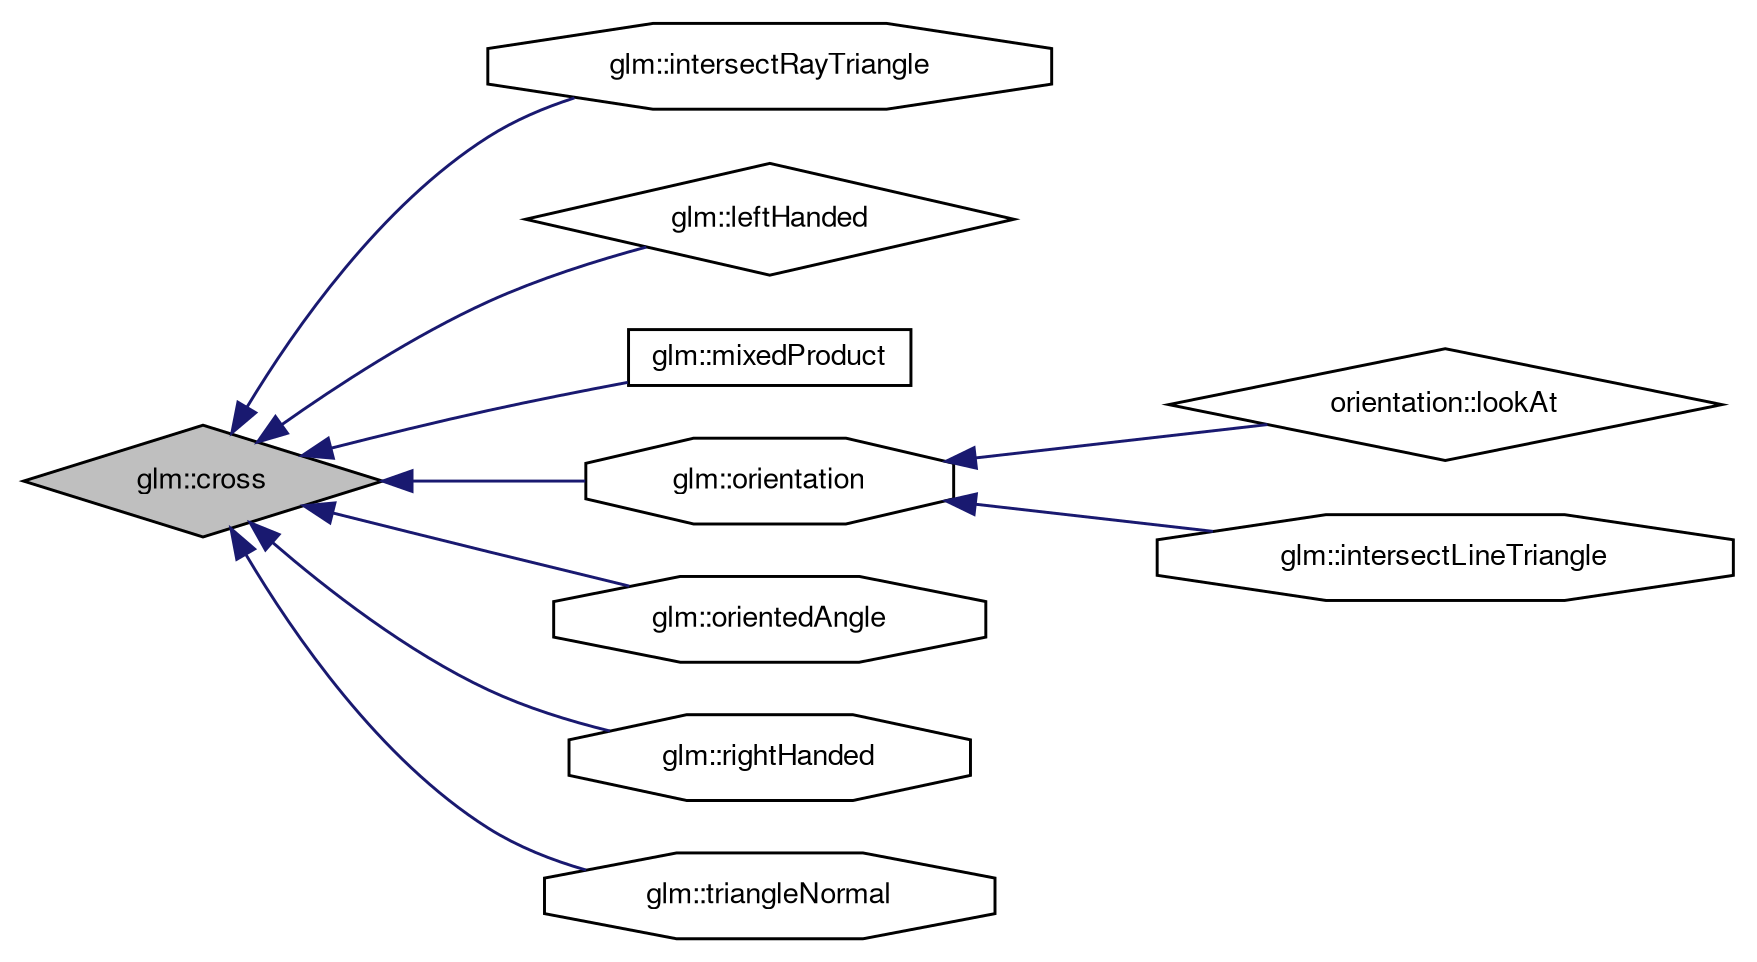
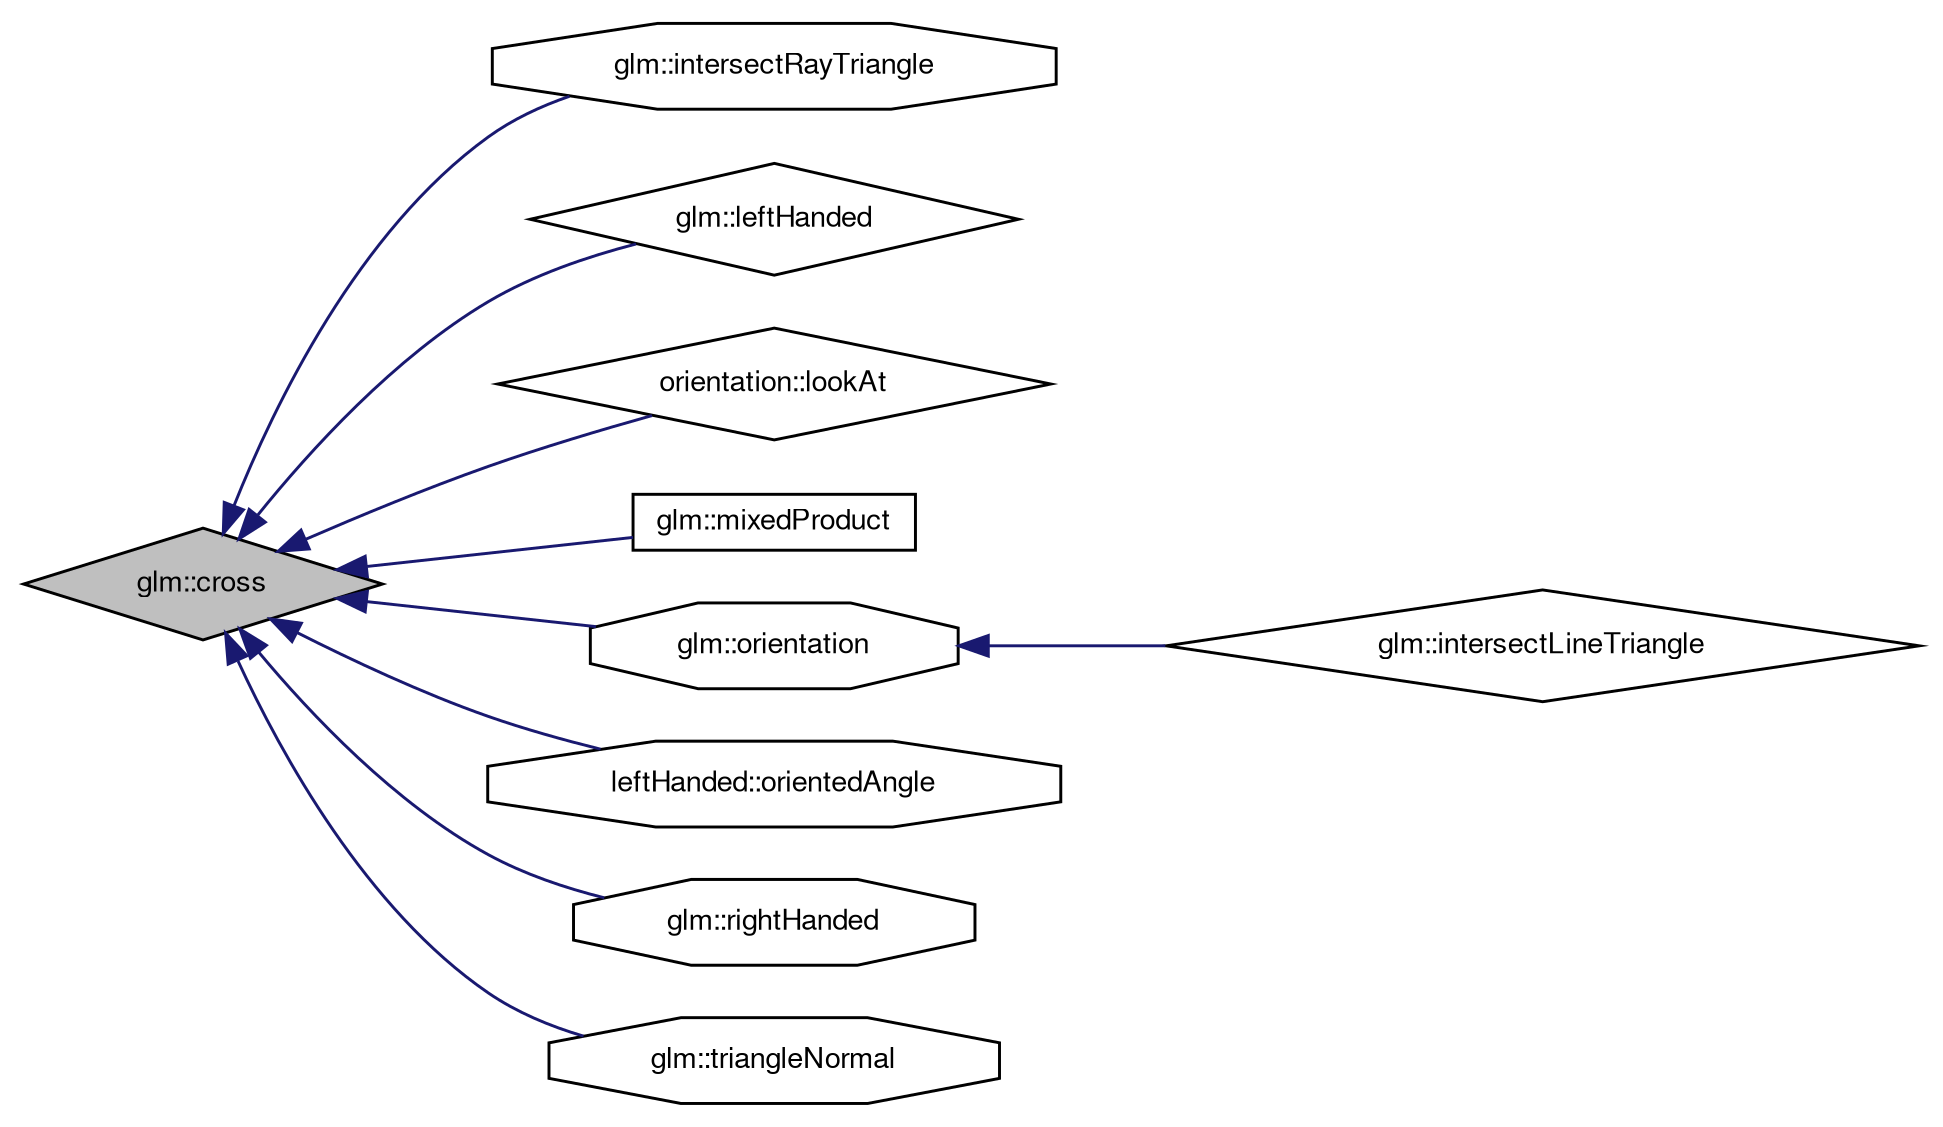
  digraph {
    rankdir=LR
    node [color=black fontname=FreeSans fontsize=10 shape=octagon]
    edge [color=midnightblue dir=back fontname=FreeSans fontsize=10 labelfontname=FreeSans labelfontsize=10 style=solid]
    n1 [fillcolor=grey75 fontcolor=black height=0.2 label="glm::cross" shape=diamond style=filled width=0.4]
    n2 [height=0.2 label="glm::intersectRayTriangle" width=0.4]
    n3 [height=0.2 label="glm::leftHanded" shape=diamond width=0.4]
    n4 [height=0.2 label="orientation::lookAt" shape=diamond width=0.4]
    n5 [height=0.2 label="glm::mixedProduct" shape=box width=0.4]
    n6 [height=0.2 label="glm::orientation" width=0.4]
-   n7 [height=0.2 label="glm::orientedAngle" width=0.4]
+   n7 [height=0.2 label="leftHanded::orientedAngle" width=0.4]
    n8 [height=0.2 label="glm::rightHanded" width=0.4]
    n9 [height=0.2 label="glm::triangleNormal" width=0.4]
-   n10 [height=0.2 label="glm::intersectLineTriangle" width=0.4]
+   n10 [height=0.2 label="glm::intersectLineTriangle" shape=diamond width=0.4]
    n1 -> n2
    n1 -> n3
-   n6 -> n4
+   n1 -> n4
    n1 -> n5
    n1 -> n6
    n1 -> n7
    n1 -> n8
    n1 -> n9
    n6 -> n10
  }
